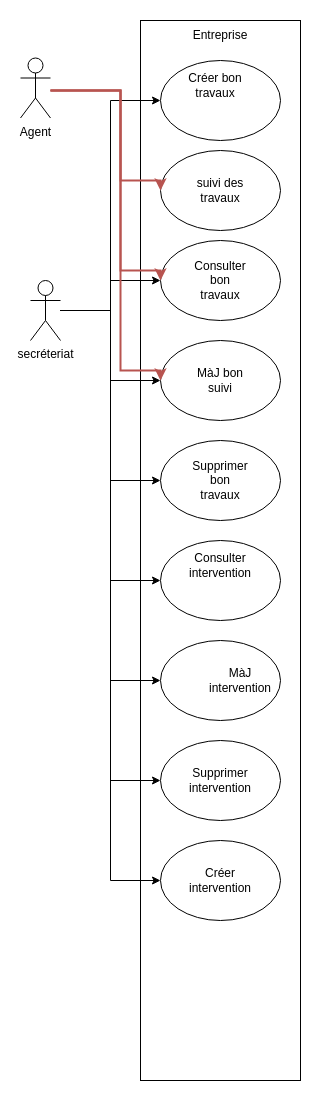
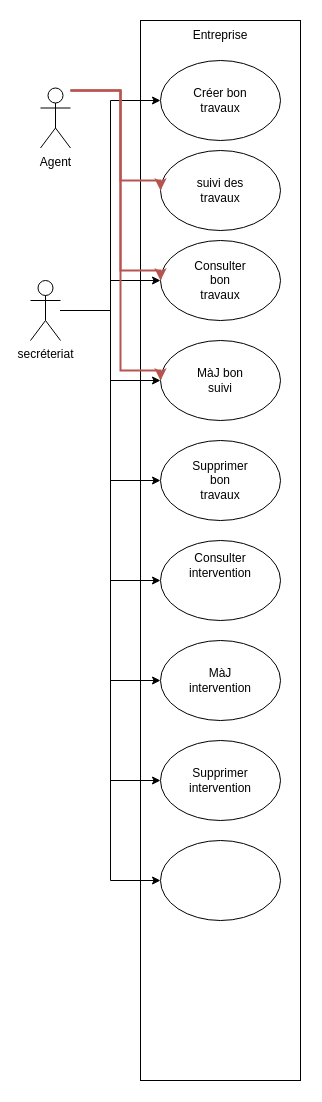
  <mxCell id="0" />
  <mxCell id="1" parent="0" />
- <mxCell id="2" value="Agent" style="shape=umlActor;verticalLabelPosition=bottom;verticalAlign=top;html=1;outlineConnect=0;" parent="1" vertex="1"><mxGeometry x="20" y="57.5" width="30" height="60" as="geometry" /></mxCell>
+ <mxCell id="2" value="Agent" style="shape=umlActor;verticalLabelPosition=bottom;verticalAlign=top;html=1;outlineConnect=0;" parent="1" vertex="1"><mxGeometry x="40" y="87.5" width="30" height="60" as="geometry" /></mxCell>
  <mxCell id="3" value="secréteriat" style="shape=umlActor;verticalLabelPosition=bottom;verticalAlign=top;html=1;outlineConnect=0;" parent="1" vertex="1"><mxGeometry x="30" y="280" width="30" height="60" as="geometry" /></mxCell>
  <mxCell id="4" value="" style="rounded=0;whiteSpace=wrap;html=1;movable=1;resizable=1;rotatable=1;deletable=1;editable=1;locked=0;connectable=1;container=0;" parent="1" vertex="1"><mxGeometry x="140" y="20" width="160" height="1060" as="geometry" /></mxCell>
  <mxCell id="5" value="Entreprise" style="text;html=1;align=center;verticalAlign=middle;whiteSpace=wrap;rounded=0;movable=1;resizable=1;rotatable=1;deletable=1;editable=1;locked=0;connectable=1;container=0;" parent="1" vertex="1"><mxGeometry x="190" y="20" width="60" height="30" as="geometry" /></mxCell>
  <mxCell id="6" value="" style="ellipse;whiteSpace=wrap;html=1;container=0;" parent="1" vertex="1"><mxGeometry x="160" y="240" width="120" height="80" as="geometry" /></mxCell>
  <mxCell id="7" value="Consulter bon travaux" style="text;html=1;align=center;verticalAlign=middle;whiteSpace=wrap;rounded=0;container=0;" parent="1" vertex="1"><mxGeometry x="190" y="265" width="60" height="30" as="geometry" /></mxCell>
  <mxCell id="8" value="" style="ellipse;whiteSpace=wrap;html=1;movable=1;resizable=1;rotatable=1;deletable=1;editable=1;locked=0;connectable=1;container=0;" parent="1" vertex="1"><mxGeometry x="160" y="60" width="120" height="80" as="geometry" /></mxCell>
- <mxCell id="9" value="Créer bon travaux" style="text;html=1;align=center;verticalAlign=middle;whiteSpace=wrap;rounded=0;movable=1;resizable=1;rotatable=1;deletable=1;editable=1;locked=0;connectable=1;container=0;" parent="1" vertex="1"><mxGeometry x="180" y="67.5" width="70" height="35" as="geometry" /></mxCell>
+ <mxCell id="9" value="Créer bon travaux" style="text;html=1;align=center;verticalAlign=middle;whiteSpace=wrap;rounded=0;movable=1;resizable=1;rotatable=1;deletable=1;editable=1;locked=0;connectable=1;container=0;" parent="1" vertex="1"><mxGeometry x="185" y="82.5" width="70" height="35" as="geometry" /></mxCell>
  <mxCell id="10" value="" style="ellipse;whiteSpace=wrap;html=1;container=0;" parent="1" vertex="1"><mxGeometry x="160" y="150" width="120" height="80" as="geometry" /></mxCell>
  <mxCell id="11" value="suivi des travaux" style="text;html=1;align=center;verticalAlign=middle;whiteSpace=wrap;rounded=0;container=0;" parent="1" vertex="1"><mxGeometry x="190" y="175" width="60" height="30" as="geometry" /></mxCell>
  <mxCell id="12" value="" style="ellipse;whiteSpace=wrap;html=1;container=0;" parent="1" vertex="1"><mxGeometry x="160" y="340" width="120" height="80" as="geometry" /></mxCell>
  <mxCell id="13" value="MàJ bon suivi" style="text;html=1;align=center;verticalAlign=middle;whiteSpace=wrap;rounded=0;container=0;" parent="1" vertex="1"><mxGeometry x="190" y="365" width="60" height="30" as="geometry" /></mxCell>
  <mxCell id="14" value="" style="ellipse;whiteSpace=wrap;html=1;container=0;" parent="1" vertex="1"><mxGeometry x="160" y="440" width="120" height="80" as="geometry" /></mxCell>
  <mxCell id="15" value="Supprimer bon travaux" style="text;html=1;align=center;verticalAlign=middle;whiteSpace=wrap;rounded=0;container=0;" parent="1" vertex="1"><mxGeometry x="190" y="465" width="60" height="30" as="geometry" /></mxCell>
  <mxCell id="16" value="" style="ellipse;whiteSpace=wrap;html=1;container=0;" parent="1" vertex="1"><mxGeometry x="160" y="540" width="120" height="80" as="geometry" /></mxCell>
  <mxCell id="17" value="Consulter intervention" style="text;html=1;align=center;verticalAlign=middle;whiteSpace=wrap;rounded=0;container=0;" parent="1" vertex="1"><mxGeometry x="190" y="550" width="60" height="30" as="geometry" /></mxCell>
  <mxCell id="18" value="" style="ellipse;whiteSpace=wrap;html=1;container=0;" parent="1" vertex="1"><mxGeometry x="160" y="640" width="120" height="80" as="geometry" /></mxCell>
- <mxCell id="19" value="MàJ intervention" style="text;html=1;align=center;verticalAlign=middle;whiteSpace=wrap;rounded=0;container=0;" parent="1" vertex="1"><mxGeometry x="210" y="665" width="60" height="30" as="geometry" /></mxCell>
+ <mxCell id="19" value="MàJ intervention" style="text;html=1;align=center;verticalAlign=middle;whiteSpace=wrap;rounded=0;container=0;" parent="1" vertex="1"><mxGeometry x="190" y="665" width="60" height="30" as="geometry" /></mxCell>
  <mxCell id="20" value="" style="ellipse;whiteSpace=wrap;html=1;container=0;" parent="1" vertex="1"><mxGeometry x="160" y="740" width="120" height="80" as="geometry" /></mxCell>
  <mxCell id="21" value="Supprimer intervention" style="text;html=1;align=center;verticalAlign=middle;whiteSpace=wrap;rounded=0;container=0;" parent="1" vertex="1"><mxGeometry x="190" y="765" width="60" height="30" as="geometry" /></mxCell>
  <mxCell id="22" value="" style="ellipse;whiteSpace=wrap;html=1;container=0;" parent="1" vertex="1"><mxGeometry x="160" y="840" width="120" height="80" as="geometry" /></mxCell>
- <mxCell id="23" value="Créer intervention" style="text;html=1;align=center;verticalAlign=middle;whiteSpace=wrap;rounded=0;container=0;" parent="1" vertex="1"><mxGeometry x="190" y="865" width="60" height="30" as="geometry" /></mxCell>
  <mxCell id="24" style="edgeStyle=orthogonalEdgeStyle;rounded=0;orthogonalLoop=1;jettySize=auto;html=1;entryX=0;entryY=0.5;entryDx=0;entryDy=0;" parent="1" source="3" target="8" edge="1"><mxGeometry relative="1" as="geometry" /></mxCell>
  <mxCell id="25" style="edgeStyle=orthogonalEdgeStyle;rounded=0;orthogonalLoop=1;jettySize=auto;html=1;entryX=0;entryY=0.5;entryDx=0;entryDy=0;" parent="1" source="3" target="16" edge="1"><mxGeometry relative="1" as="geometry" /></mxCell>
  <mxCell id="26" style="edgeStyle=orthogonalEdgeStyle;rounded=0;orthogonalLoop=1;jettySize=auto;html=1;entryX=0;entryY=0.5;entryDx=0;entryDy=0;" parent="1" source="3" target="22" edge="1"><mxGeometry relative="1" as="geometry" /></mxCell>
  <mxCell id="27" style="edgeStyle=orthogonalEdgeStyle;rounded=0;orthogonalLoop=1;jettySize=auto;html=1;entryX=0;entryY=0.5;entryDx=0;entryDy=0;" parent="1" source="3" target="12" edge="1"><mxGeometry relative="1" as="geometry" /></mxCell>
  <mxCell id="28" style="edgeStyle=orthogonalEdgeStyle;rounded=0;orthogonalLoop=1;jettySize=auto;html=1;entryX=0;entryY=0.5;entryDx=0;entryDy=0;" parent="1" source="3" target="14" edge="1"><mxGeometry relative="1" as="geometry" /></mxCell>
  <mxCell id="29" style="edgeStyle=orthogonalEdgeStyle;rounded=0;orthogonalLoop=1;jettySize=auto;html=1;entryX=0;entryY=0.5;entryDx=0;entryDy=0;" parent="1" source="3" target="18" edge="1"><mxGeometry relative="1" as="geometry" /></mxCell>
  <mxCell id="30" style="edgeStyle=orthogonalEdgeStyle;rounded=0;orthogonalLoop=1;jettySize=auto;html=1;entryX=0;entryY=0.5;entryDx=0;entryDy=0;" parent="1" source="3" target="20" edge="1"><mxGeometry relative="1" as="geometry" /></mxCell>
  <mxCell id="31" style="edgeStyle=orthogonalEdgeStyle;rounded=0;orthogonalLoop=1;jettySize=auto;html=1;" parent="1" source="3" target="6" edge="1"><mxGeometry relative="1" as="geometry" /></mxCell>
  <mxCell id="32" style="edgeStyle=orthogonalEdgeStyle;rounded=0;orthogonalLoop=1;jettySize=auto;html=1;entryX=0;entryY=0.5;entryDx=0;entryDy=0;fillColor=#f8cecc;strokeColor=#b85450;strokeWidth=2;" parent="1" source="2" target="10" edge="1"><mxGeometry relative="1" as="geometry"><Array as="points"><mxPoint x="120" y="90" /><mxPoint x="120" y="180" /><mxPoint x="160" y="180" /></Array></mxGeometry></mxCell>
  <mxCell id="33" style="edgeStyle=orthogonalEdgeStyle;rounded=0;orthogonalLoop=1;jettySize=auto;html=1;entryX=0;entryY=0.5;entryDx=0;entryDy=0;fillColor=#f8cecc;strokeColor=#b85450;strokeWidth=2;" parent="1" source="2" target="12" edge="1"><mxGeometry relative="1" as="geometry"><Array as="points"><mxPoint x="120" y="90" /><mxPoint x="120" y="370" /><mxPoint x="160" y="370" /></Array></mxGeometry></mxCell>
  <mxCell id="34" style="edgeStyle=orthogonalEdgeStyle;rounded=0;orthogonalLoop=1;jettySize=auto;html=1;entryX=0;entryY=0.5;entryDx=0;entryDy=0;fillColor=#f8cecc;strokeColor=#b85450;strokeWidth=2;" parent="1" source="2" target="6" edge="1"><mxGeometry relative="1" as="geometry"><Array as="points"><mxPoint x="120" y="90" /><mxPoint x="120" y="270" /><mxPoint x="160" y="270" /></Array></mxGeometry></mxCell>
